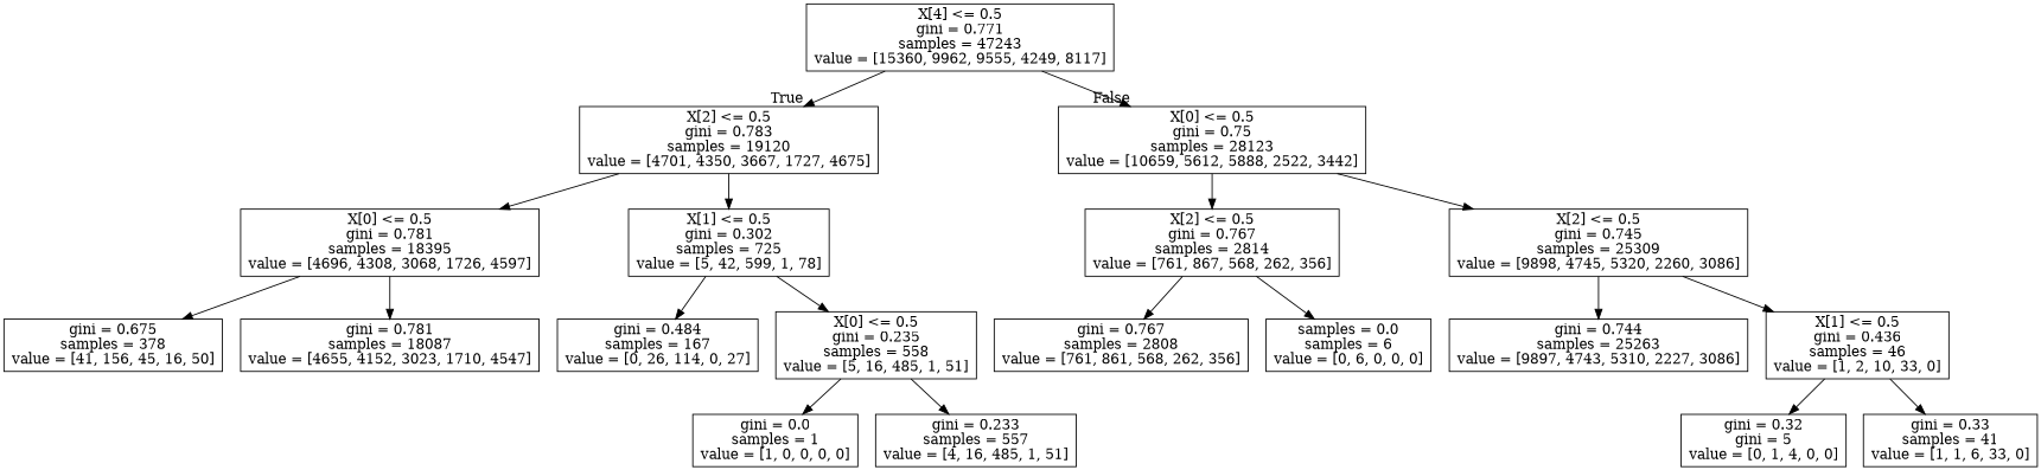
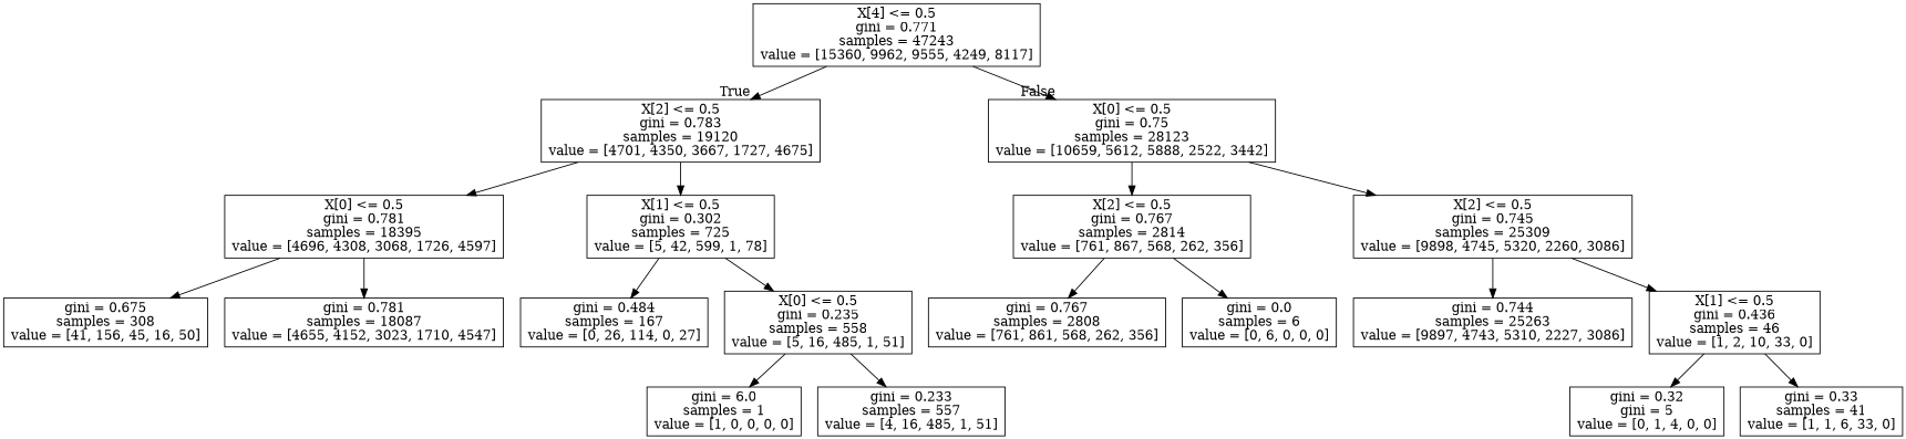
  digraph {
    node [shape=box]
    n1 [label="X[4] <= 0.5\ngini = 0.771\nsamples = 47243\nvalue = [15360, 9962, 9555, 4249, 8117]"]
    n2 [label="X[2] <= 0.5\ngini = 0.783\nsamples = 19120\nvalue = [4701, 4350, 3667, 1727, 4675]"]
    n3 [label="X[0] <= 0.5\ngini = 0.75\nsamples = 28123\nvalue = [10659, 5612, 5888, 2522, 3442]"]
    n4 [label="X[0] <= 0.5\ngini = 0.781\nsamples = 18395\nvalue = [4696, 4308, 3068, 1726, 4597]"]
    n5 [label="X[1] <= 0.5\ngini = 0.302\nsamples = 725\nvalue = [5, 42, 599, 1, 78]"]
    n6 [label="X[2] <= 0.5\ngini = 0.767\nsamples = 2814\nvalue = [761, 867, 568, 262, 356]"]
    n7 [label="X[2] <= 0.5\ngini = 0.745\nsamples = 25309\nvalue = [9898, 4745, 5320, 2260, 3086]"]
-   n8 [label="gini = 0.675\nsamples = 378\nvalue = [41, 156, 45, 16, 50]"]
+   n8 [label="gini = 0.675\nsamples = 308\nvalue = [41, 156, 45, 16, 50]"]
    n9 [label="gini = 0.781\nsamples = 18087\nvalue = [4655, 4152, 3023, 1710, 4547]"]
    n10 [label="gini = 0.484\nsamples = 167\nvalue = [0, 26, 114, 0, 27]"]
    n11 [label="X[0] <= 0.5\ngini = 0.235\nsamples = 558\nvalue = [5, 16, 485, 1, 51]"]
-   n12 [label="gini = 0.0\nsamples = 1\nvalue = [1, 0, 0, 0, 0]"]
+   n12 [label="gini = 6.0\nsamples = 1\nvalue = [1, 0, 0, 0, 0]"]
    n13 [label="gini = 0.233\nsamples = 557\nvalue = [4, 16, 485, 1, 51]"]
    n14 [label="gini = 0.767\nsamples = 2808\nvalue = [761, 861, 568, 262, 356]"]
-   n15 [label="samples = 0.0\nsamples = 6\nvalue = [0, 6, 0, 0, 0]"]
+   n15 [label="gini = 0.0\nsamples = 6\nvalue = [0, 6, 0, 0, 0]"]
    n16 [label="gini = 0.744\nsamples = 25263\nvalue = [9897, 4743, 5310, 2227, 3086]"]
    n17 [label="X[1] <= 0.5\ngini = 0.436\nsamples = 46\nvalue = [1, 2, 10, 33, 0]"]
    n18 [label="gini = 0.32\ngini = 5\nvalue = [0, 1, 4, 0, 0]"]
    n19 [label="gini = 0.33\nsamples = 41\nvalue = [1, 1, 6, 33, 0]"]
    n1 -> n2 [headlabel=True labelangle=45 labeldistance=2.5]
    n1 -> n3 [headlabel=False labelangle=-45 labeldistance=2.5]
    n2 -> n4
    n2 -> n5
    n3 -> n6
    n3 -> n7
    n4 -> n8
    n4 -> n9
    n5 -> n10
    n5 -> n11
    n6 -> n14
    n6 -> n15
    n7 -> n16
    n7 -> n17
    n11 -> n12
    n11 -> n13
    n17 -> n18
    n17 -> n19
  }
